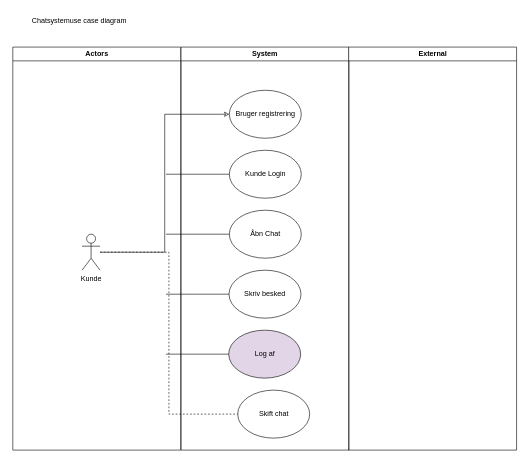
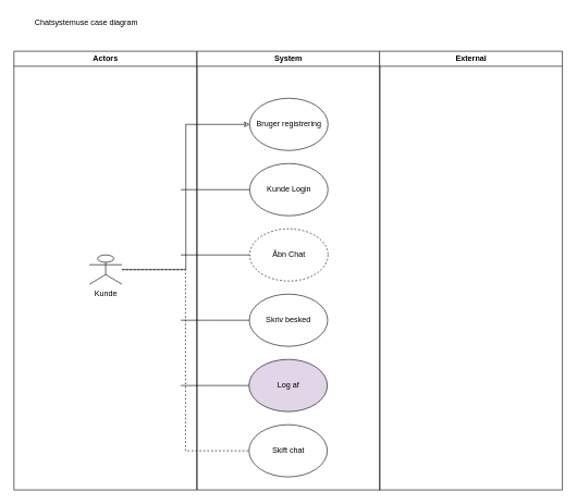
  <mxCell id="0" />
  <mxCell id="1" parent="0" />
  <mxCell id="2" value="Actors" style="swimlane;whiteSpace=wrap" parent="1" vertex="1"><mxGeometry x="20.5" y="78" width="280" height="672" as="geometry" /></mxCell>
- <mxCell id="3" value="&lt;div&gt;Kunde&lt;/div&gt;" style="shape=umlActor;verticalLabelPosition=bottom;verticalAlign=top;html=1;outlineConnect=0;" vertex="1" parent="2"><mxGeometry x="115.5" y="312" width="30" height="60" as="geometry" /></mxCell>
+ <mxCell id="3" value="&lt;div&gt;Kunde&lt;/div&gt;" style="shape=umlActor;verticalLabelPosition=bottom;verticalAlign=top;html=1;outlineConnect=0;" vertex="1" parent="2"><mxGeometry x="115.5" y="312" width="50" height="45" as="geometry" /></mxCell>
  <mxCell id="4" value="System" style="swimlane;whiteSpace=wrap" parent="1" vertex="1"><mxGeometry x="301" y="78" width="280" height="672" as="geometry" /></mxCell>
  <mxCell id="5" value="Bruger registrering" style="ellipse;whiteSpace=wrap;html=1;" vertex="1" parent="4"><mxGeometry x="80.5" y="72" width="120" height="80" as="geometry" /></mxCell>
  <mxCell id="6" value="Kunde Login" style="ellipse;whiteSpace=wrap;html=1;" vertex="1" parent="4"><mxGeometry x="80.5" y="172" width="120" height="80" as="geometry" /></mxCell>
- <mxCell id="7" value="Åbn Chat" style="ellipse;whiteSpace=wrap;html=1;" vertex="1" parent="4"><mxGeometry x="80.5" y="272" width="120" height="80" as="geometry" /></mxCell>
+ <mxCell id="7" value="Åbn Chat" style="ellipse;whiteSpace=wrap;html=1;dashed=1;" vertex="1" parent="4"><mxGeometry x="80.5" y="272" width="120" height="80" as="geometry" /></mxCell>
  <mxCell id="8" value="Skriv besked" style="ellipse;whiteSpace=wrap;html=1;" vertex="1" parent="4"><mxGeometry x="80" y="372" width="120" height="80" as="geometry" /></mxCell>
  <mxCell id="9" value="Log af" style="ellipse;whiteSpace=wrap;html=1;fillColor=#e1d5e7;" vertex="1" parent="4"><mxGeometry x="79.5" y="472" width="120" height="80" as="geometry" /></mxCell>
- <mxCell id="10" value="Skift chat" style="ellipse;whiteSpace=wrap;html=1;" vertex="1" parent="4"><mxGeometry x="94.5" y="572" width="120" height="80" as="geometry" /></mxCell>
+ <mxCell id="10" value="Skift chat" style="ellipse;whiteSpace=wrap;html=1;" vertex="1" parent="4"><mxGeometry x="79.5" y="572" width="120" height="80" as="geometry" /></mxCell>
  <mxCell id="11" value="External" style="swimlane;whiteSpace=wrap" parent="1" vertex="1"><mxGeometry x="580.5" y="78" width="280" height="672" as="geometry" /></mxCell>
  <mxCell id="12" style="edgeStyle=orthogonalEdgeStyle;rounded=0;orthogonalLoop=1;jettySize=auto;html=1;entryX=0;entryY=0.5;entryDx=0;entryDy=0;startArrow=none;startFill=0;endArrow=classic;endFill=0;" edge="1" parent="1" source="3" target="5"><mxGeometry relative="1" as="geometry"><mxPoint x="316" y="310" as="targetPoint" /></mxGeometry></mxCell>
  <mxCell id="13" style="edgeStyle=orthogonalEdgeStyle;rounded=0;orthogonalLoop=1;jettySize=auto;html=1;startArrow=none;startFill=0;endArrow=none;endFill=0;" edge="1" parent="1" source="6"><mxGeometry relative="1" as="geometry"><mxPoint x="276" y="290" as="targetPoint" /></mxGeometry></mxCell>
  <mxCell id="14" style="edgeStyle=orthogonalEdgeStyle;rounded=0;orthogonalLoop=1;jettySize=auto;html=1;startArrow=none;startFill=0;endArrow=none;endFill=0;" edge="1" parent="1" source="7"><mxGeometry relative="1" as="geometry"><mxPoint x="276" y="390" as="targetPoint" /></mxGeometry></mxCell>
  <mxCell id="15" style="edgeStyle=orthogonalEdgeStyle;rounded=0;orthogonalLoop=1;jettySize=auto;html=1;entryX=0;entryY=0.5;entryDx=0;entryDy=0;startArrow=none;startFill=0;endArrow=none;endFill=0;dashed=1;" edge="1" parent="1" source="3" target="10"><mxGeometry relative="1" as="geometry" /></mxCell>
  <mxCell id="16" style="edgeStyle=orthogonalEdgeStyle;rounded=0;orthogonalLoop=1;jettySize=auto;html=1;startArrow=none;startFill=0;endArrow=none;endFill=0;" edge="1" parent="1" source="9"><mxGeometry relative="1" as="geometry"><mxPoint x="276" y="590" as="targetPoint" /></mxGeometry></mxCell>
  <mxCell id="17" style="edgeStyle=orthogonalEdgeStyle;rounded=0;orthogonalLoop=1;jettySize=auto;html=1;startArrow=none;startFill=0;endArrow=none;endFill=0;" edge="1" parent="1" source="8"><mxGeometry relative="1" as="geometry"><mxPoint x="276" y="490" as="targetPoint" /></mxGeometry></mxCell>
  <mxCell id="18" value="Chatsystemuse case diagram" style="text;html=1;align=center;verticalAlign=middle;resizable=0;points=[];autosize=1;strokeColor=none;fillColor=none;" vertex="1" parent="1"><mxGeometry x="36" y="20" width="190" height="30" as="geometry" /></mxCell>
